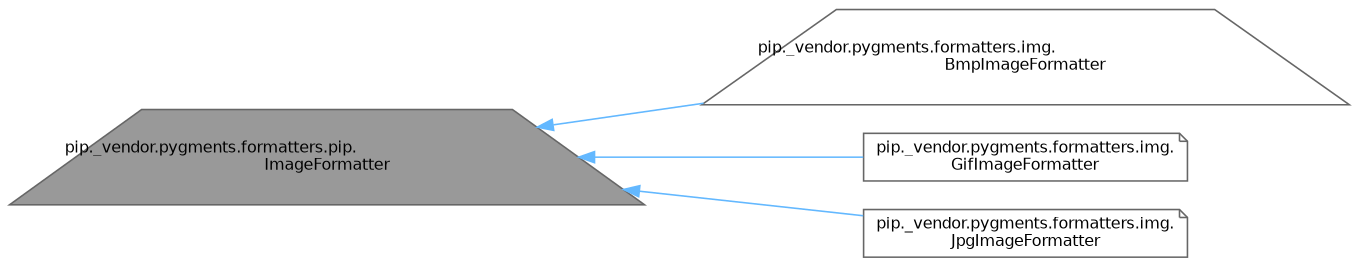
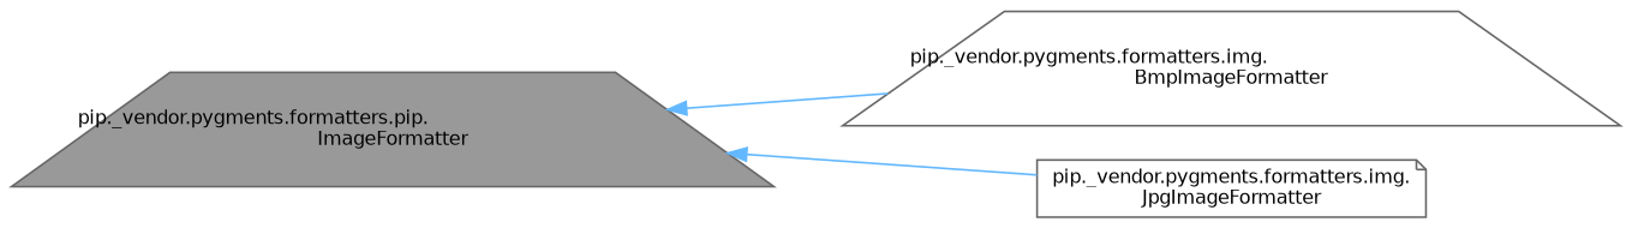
  digraph {
    rankdir=LR
    node [color=gray40 fillcolor=white fontname=Helvetica fontsize=10 shape=trapezium style=filled]
    edge [color=steelblue1 dir=back fontname=Helvetica fontsize=10 labelfontname=Helvetica labelfontsize=10 style=solid]
    n1 [fillcolor=grey60 fontcolor=black height=0.2 label="pip._vendor.pygments.formatters.pip.\lImageFormatter" width=0.4]
    n2 [height=0.2 label="pip._vendor.pygments.formatters.img.\lBmpImageFormatter" width=0.4]
-   n3 [height=0.2 label="pip._vendor.pygments.formatters.img.\lGifImageFormatter" shape=note width=0.4]
    n4 [height=0.2 label="pip._vendor.pygments.formatters.img.\lJpgImageFormatter" shape=note width=0.4]
    n1 -> n2
-   n1 -> n3
    n1 -> n4
  }
